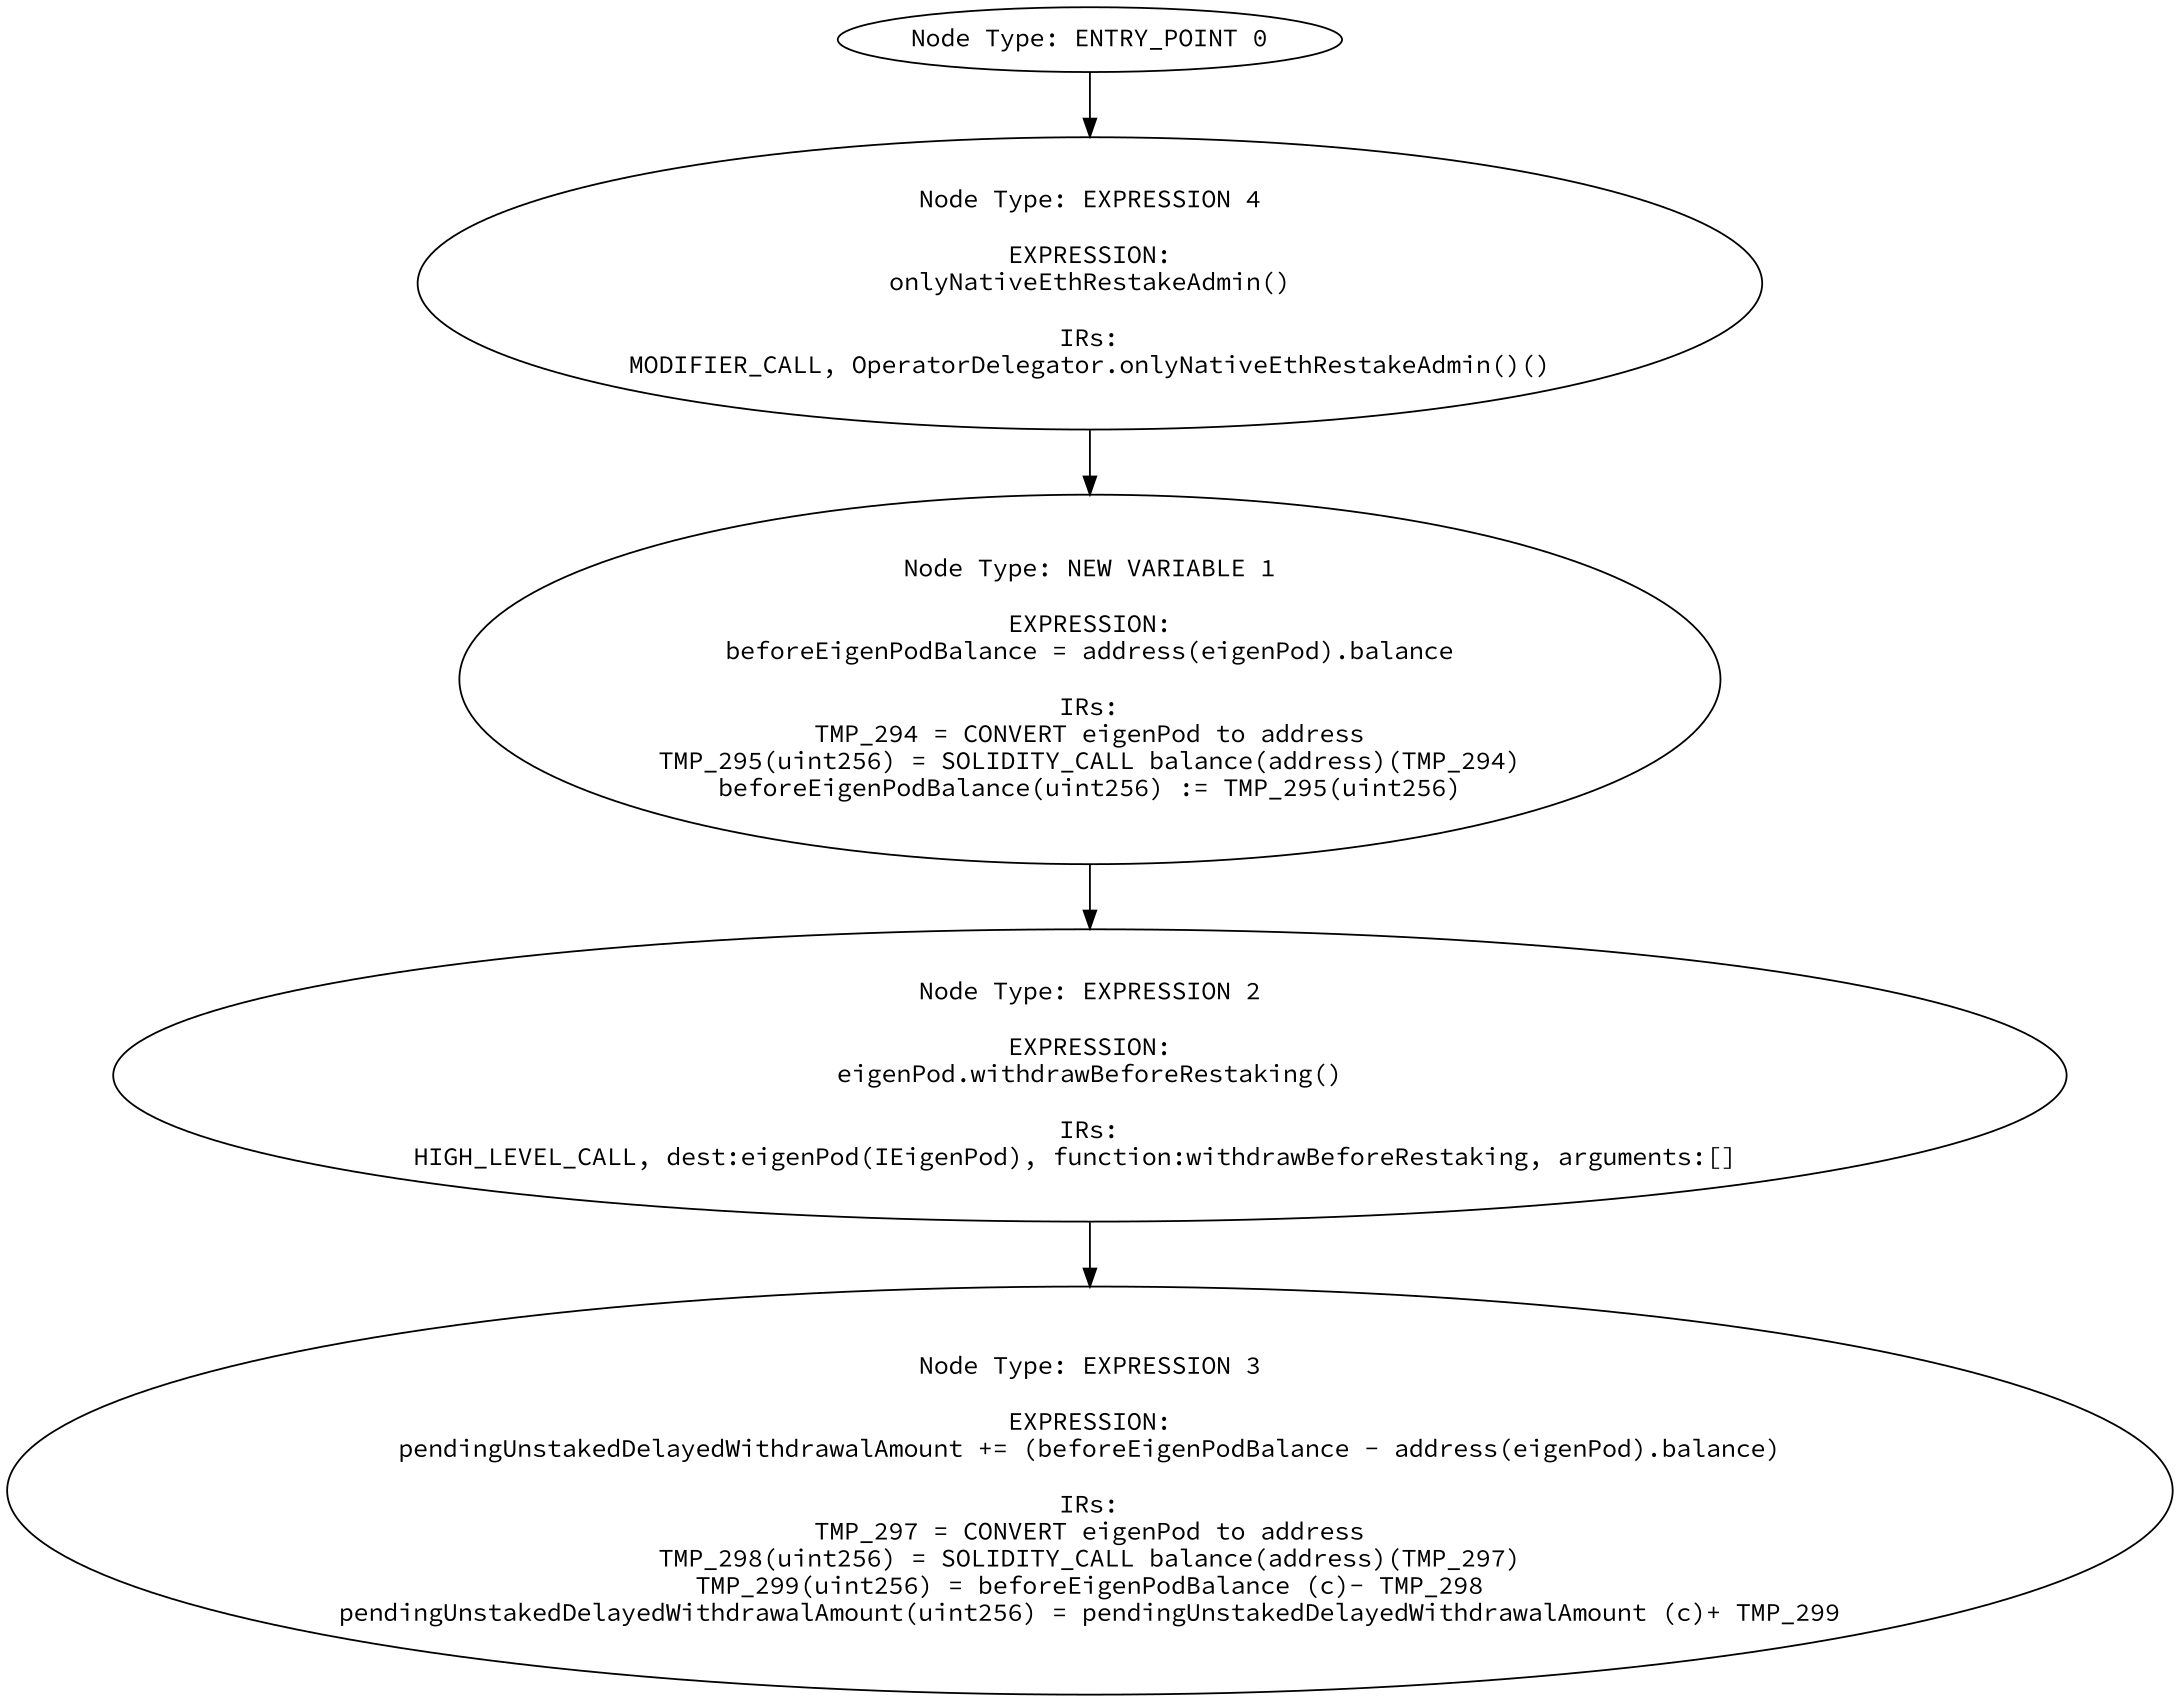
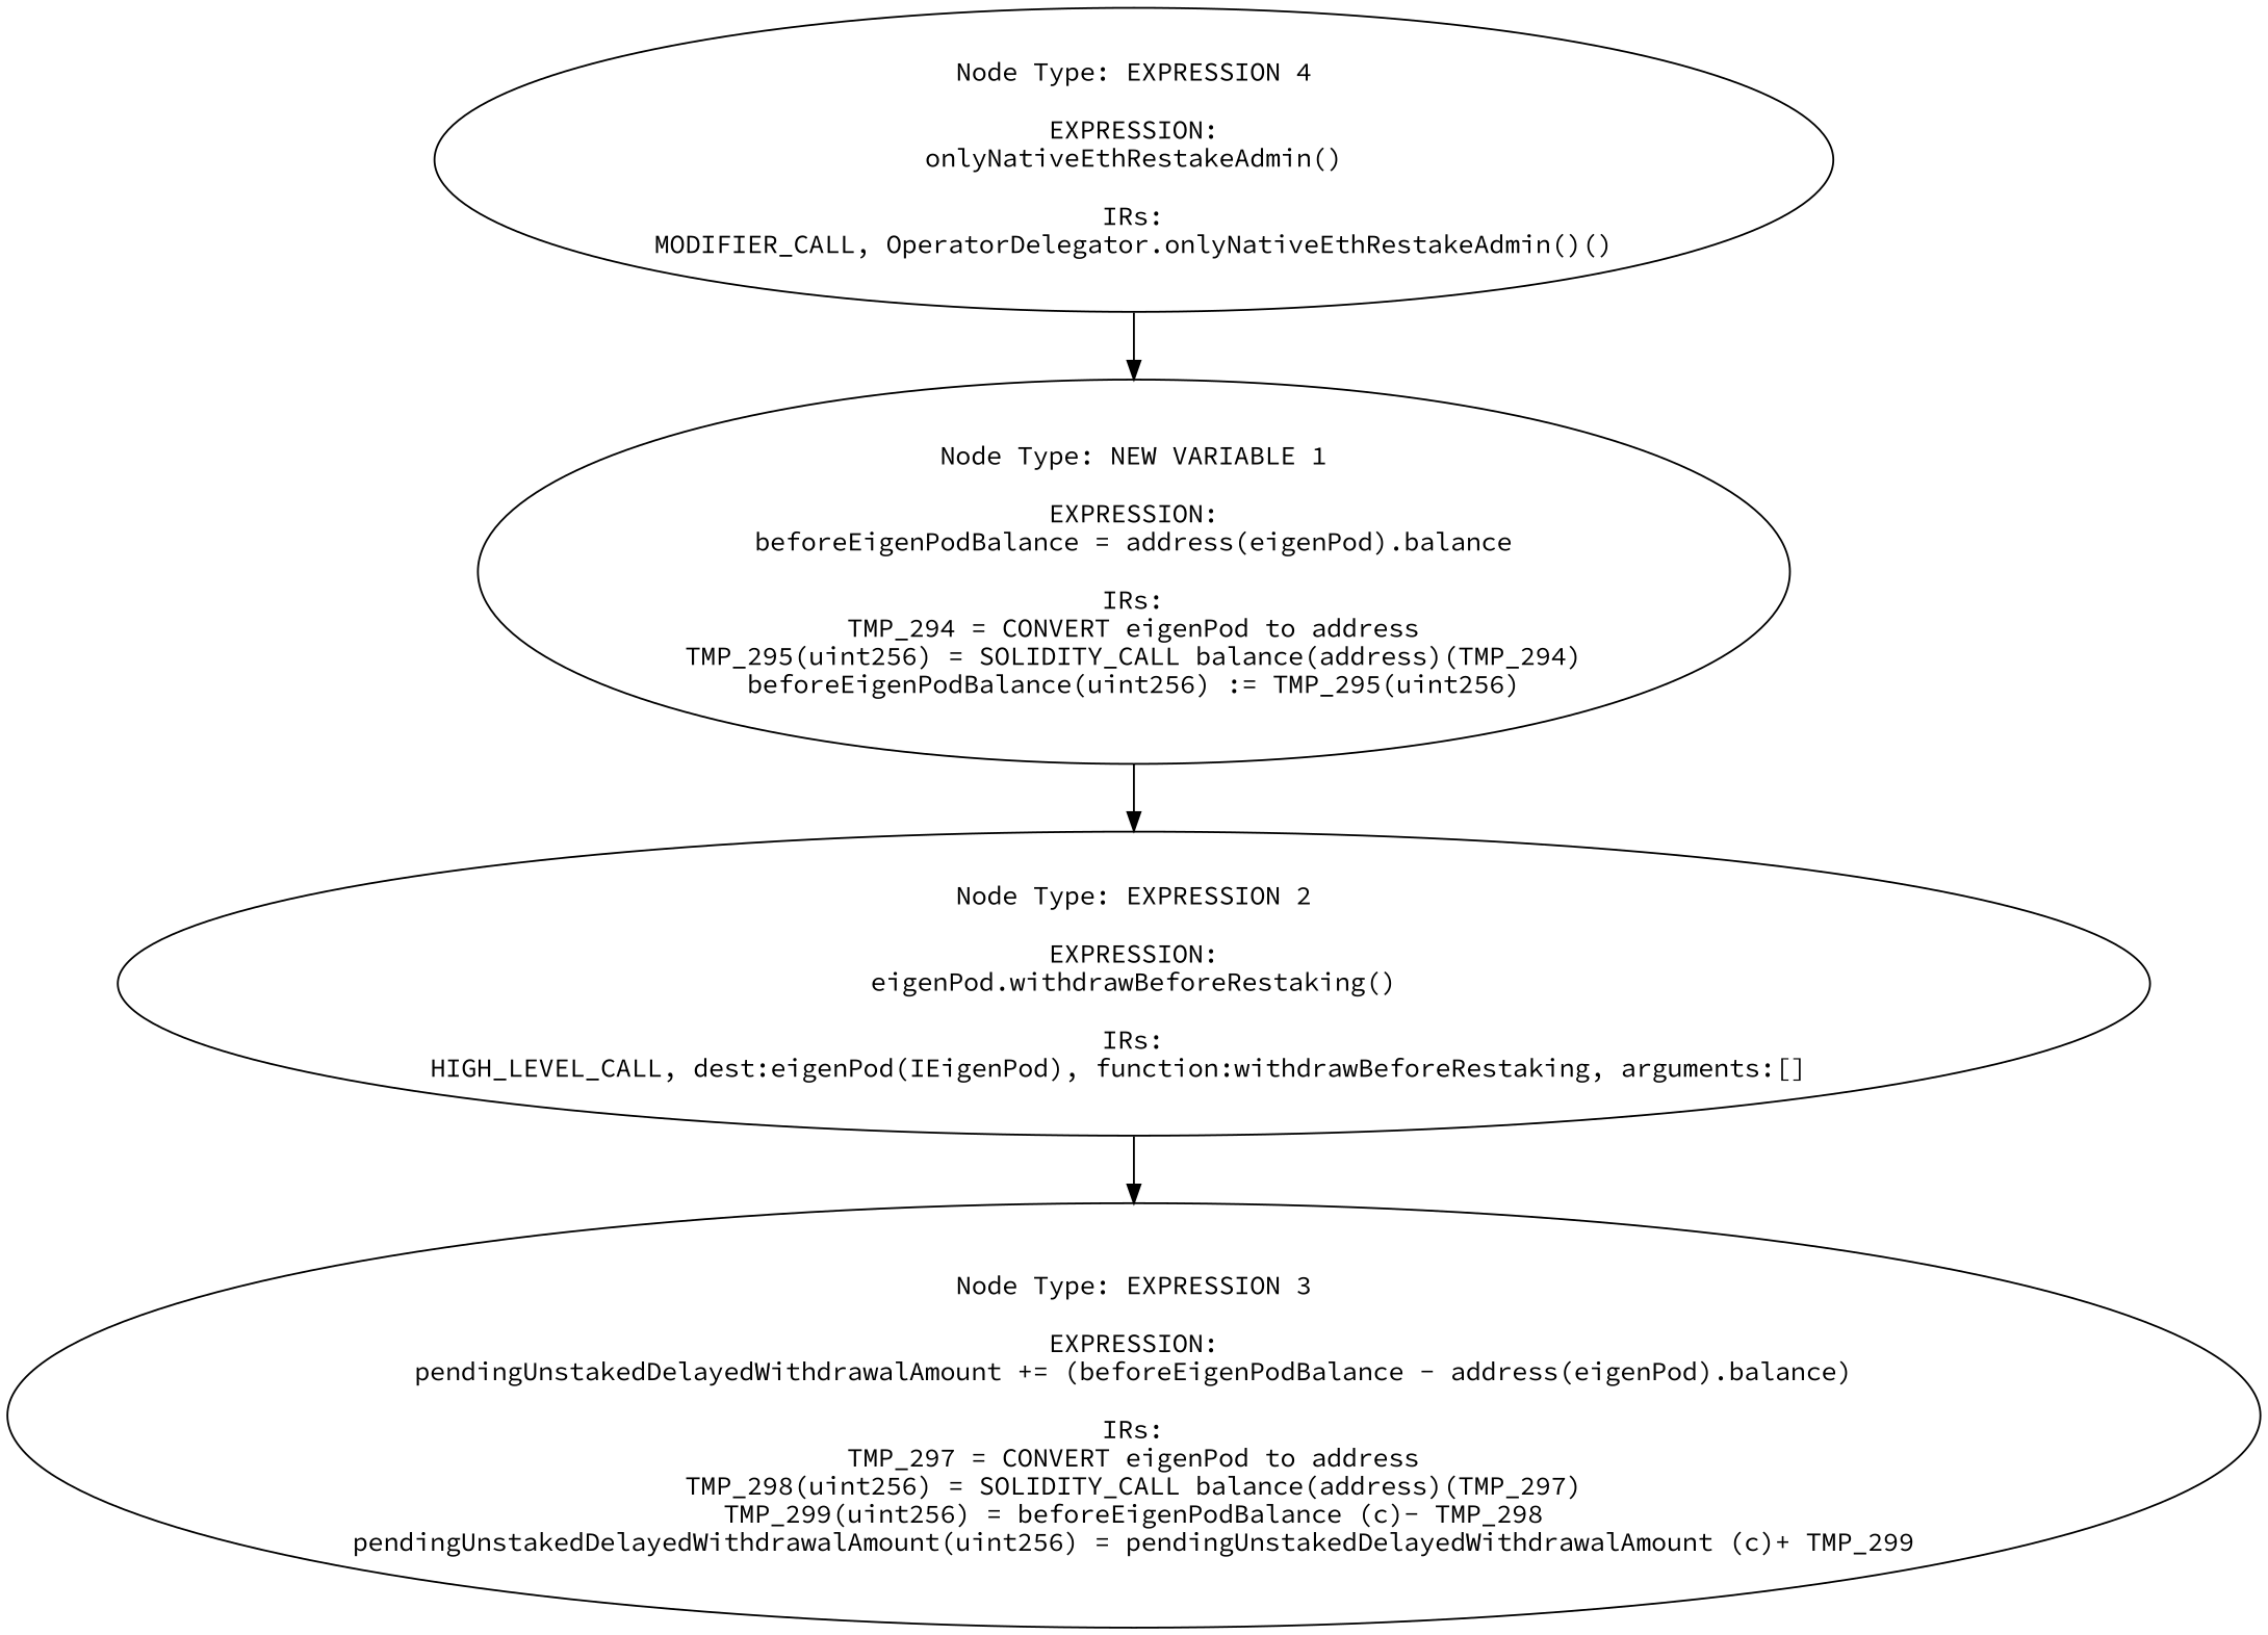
  digraph {
    fontname="Source Code Pro"
    node [fontname="Source Code Pro"]
    edge [fontname="Source Code Pro"]
-   n1 [label="Node Type: ENTRY_POINT 0\n"]
    n2 [label="Node Type: EXPRESSION 4\n\nEXPRESSION:\nonlyNativeEthRestakeAdmin()\n\nIRs:\nMODIFIER_CALL, OperatorDelegator.onlyNativeEthRestakeAdmin()()"]
    n3 [label="Node Type: NEW VARIABLE 1\n\nEXPRESSION:\nbeforeEigenPodBalance = address(eigenPod).balance\n\nIRs:\nTMP_294 = CONVERT eigenPod to address\nTMP_295(uint256) = SOLIDITY_CALL balance(address)(TMP_294)\nbeforeEigenPodBalance(uint256) := TMP_295(uint256)"]
    n4 [label="Node Type: EXPRESSION 2\n\nEXPRESSION:\neigenPod.withdrawBeforeRestaking()\n\nIRs:\nHIGH_LEVEL_CALL, dest:eigenPod(IEigenPod), function:withdrawBeforeRestaking, arguments:[]  "]
    n5 [label="Node Type: EXPRESSION 3\n\nEXPRESSION:\npendingUnstakedDelayedWithdrawalAmount += (beforeEigenPodBalance - address(eigenPod).balance)\n\nIRs:\nTMP_297 = CONVERT eigenPod to address\nTMP_298(uint256) = SOLIDITY_CALL balance(address)(TMP_297)\nTMP_299(uint256) = beforeEigenPodBalance (c)- TMP_298\npendingUnstakedDelayedWithdrawalAmount(uint256) = pendingUnstakedDelayedWithdrawalAmount (c)+ TMP_299"]
-   n1 -> n2
    n2 -> n3
    n3 -> n4
    n4 -> n5
  }
